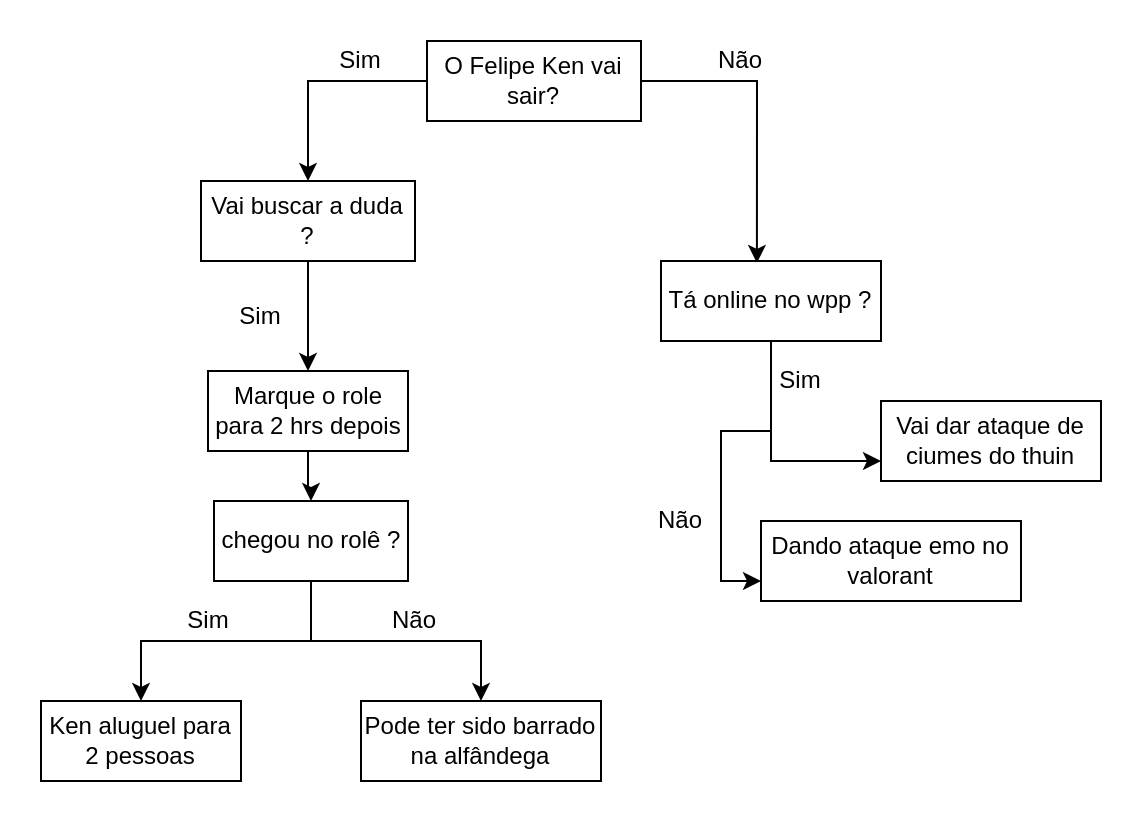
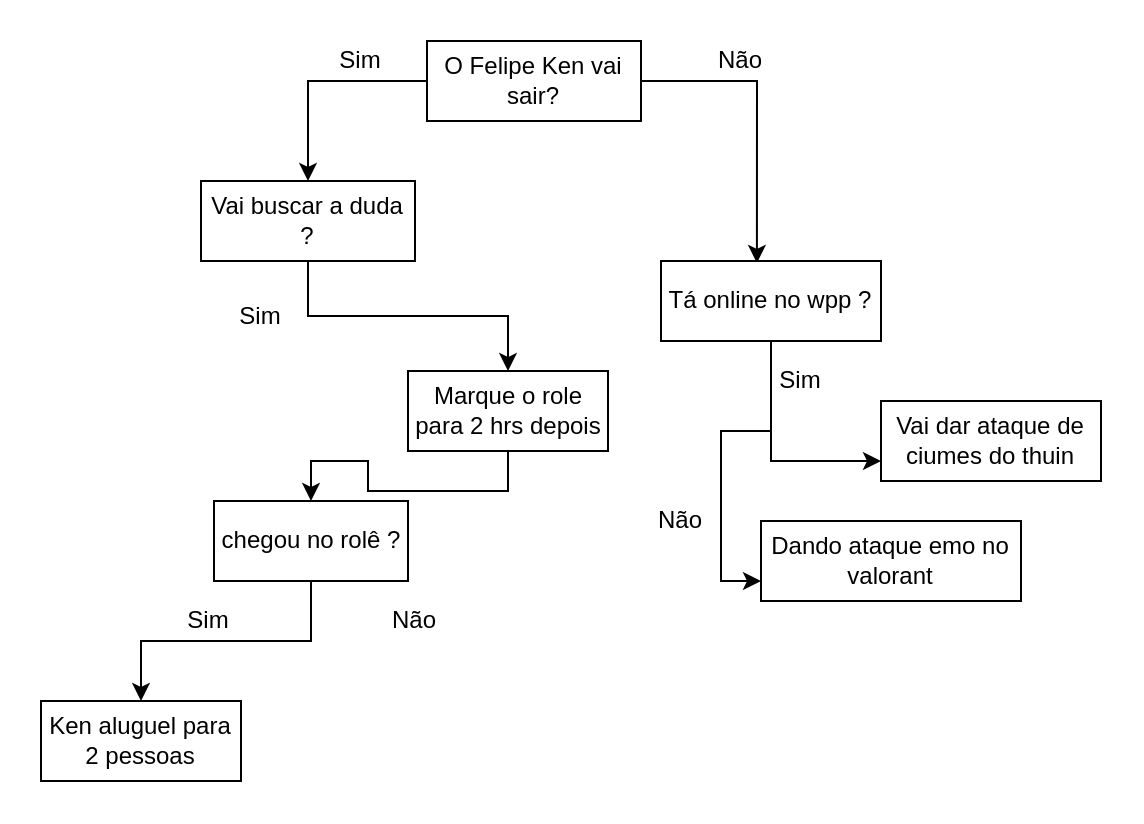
  <mxCell id="0" />
  <mxCell id="1" parent="0" />
  <mxCell id="2" style="edgeStyle=orthogonalEdgeStyle;rounded=0;orthogonalLoop=1;jettySize=auto;html=1;entryX=0.5;entryY=0;entryDx=0;entryDy=0;" parent="1" source="4" target="6" edge="1"><mxGeometry relative="1" as="geometry" /></mxCell>
  <mxCell id="3" style="edgeStyle=orthogonalEdgeStyle;rounded=0;orthogonalLoop=1;jettySize=auto;html=1;entryX=0.436;entryY=0.025;entryDx=0;entryDy=0;entryPerimeter=0;" parent="1" source="4" target="15" edge="1"><mxGeometry relative="1" as="geometry" /></mxCell>
  <mxCell id="4" value="O Felipe Ken vai sair?" style="rounded=0;whiteSpace=wrap;html=1;" parent="1" vertex="1"><mxGeometry x="213" y="20" width="107" height="40" as="geometry" /></mxCell>
  <mxCell id="5" style="edgeStyle=orthogonalEdgeStyle;rounded=0;orthogonalLoop=1;jettySize=auto;html=1;" parent="1" source="6" target="8" edge="1"><mxGeometry relative="1" as="geometry" /></mxCell>
  <mxCell id="6" value="Vai buscar a duda ?" style="rounded=0;whiteSpace=wrap;html=1;" parent="1" vertex="1"><mxGeometry x="100" y="90" width="107" height="40" as="geometry" /></mxCell>
  <mxCell id="7" style="edgeStyle=orthogonalEdgeStyle;rounded=0;orthogonalLoop=1;jettySize=auto;html=1;entryX=0.5;entryY=0;entryDx=0;entryDy=0;" parent="1" source="8" target="12" edge="1"><mxGeometry relative="1" as="geometry" /></mxCell>
- <mxCell id="8" value="Marque o role para 2 hrs depois" style="rounded=0;whiteSpace=wrap;html=1;" parent="1" vertex="1"><mxGeometry x="103.5" y="185" width="100" height="40" as="geometry" /></mxCell>
+ <mxCell id="8" value="Marque o role para 2 hrs depois" style="rounded=0;whiteSpace=wrap;html=1;" parent="1" vertex="1"><mxGeometry x="203.5" y="185" width="100" height="40" as="geometry" /></mxCell>
  <mxCell id="9" value="Ken aluguel para 2 pessoas" style="rounded=0;whiteSpace=wrap;html=1;" parent="1" vertex="1"><mxGeometry x="20" y="350" width="100" height="40" as="geometry" /></mxCell>
  <mxCell id="10" style="edgeStyle=orthogonalEdgeStyle;rounded=0;orthogonalLoop=1;jettySize=auto;html=1;" parent="1" source="12" target="9" edge="1"><mxGeometry relative="1" as="geometry" /></mxCell>
- <mxCell id="11" style="edgeStyle=orthogonalEdgeStyle;rounded=0;orthogonalLoop=1;jettySize=auto;html=1;entryX=0.5;entryY=0;entryDx=0;entryDy=0;" parent="1" source="12" target="20" edge="1"><mxGeometry relative="1" as="geometry" /></mxCell>
  <mxCell id="12" value="chegou no rolê ?" style="rounded=0;whiteSpace=wrap;html=1;" parent="1" vertex="1"><mxGeometry x="106.5" y="250" width="97" height="40" as="geometry" /></mxCell>
  <mxCell id="13" style="edgeStyle=orthogonalEdgeStyle;rounded=0;orthogonalLoop=1;jettySize=auto;html=1;entryX=0;entryY=0.75;entryDx=0;entryDy=0;" parent="1" source="15" target="18" edge="1"><mxGeometry relative="1" as="geometry" /></mxCell>
  <mxCell id="14" style="edgeStyle=orthogonalEdgeStyle;rounded=0;orthogonalLoop=1;jettySize=auto;html=1;entryX=0;entryY=0.75;entryDx=0;entryDy=0;" parent="1" source="15" target="24" edge="1"><mxGeometry relative="1" as="geometry" /></mxCell>
  <mxCell id="15" value="Tá online no wpp ?" style="rounded=0;whiteSpace=wrap;html=1;" parent="1" vertex="1"><mxGeometry x="330" y="130" width="110" height="40" as="geometry" /></mxCell>
  <mxCell id="16" value="Sim" style="text;html=1;strokeColor=none;fillColor=none;align=center;verticalAlign=middle;whiteSpace=wrap;rounded=0;" parent="1" vertex="1"><mxGeometry x="160" y="20" width="40" height="20" as="geometry" /></mxCell>
  <mxCell id="17" value="Não" style="text;html=1;strokeColor=none;fillColor=none;align=center;verticalAlign=middle;whiteSpace=wrap;rounded=0;" parent="1" vertex="1"><mxGeometry x="350" y="20" width="40" height="20" as="geometry" /></mxCell>
  <mxCell id="18" value="Vai dar ataque de ciumes do thuin" style="rounded=0;whiteSpace=wrap;html=1;" parent="1" vertex="1"><mxGeometry x="440" y="200" width="110" height="40" as="geometry" /></mxCell>
  <mxCell id="19" value="Sim" style="text;html=1;strokeColor=none;fillColor=none;align=center;verticalAlign=middle;whiteSpace=wrap;rounded=0;" parent="1" vertex="1"><mxGeometry x="110" y="147.5" width="40" height="20" as="geometry" /></mxCell>
- <mxCell id="20" value="Pode ter sido barrado na alfândega" style="rounded=0;whiteSpace=wrap;html=1;" parent="1" vertex="1"><mxGeometry x="180" y="350" width="120" height="40" as="geometry" /></mxCell>
  <mxCell id="21" value="Sim" style="text;html=1;strokeColor=none;fillColor=none;align=center;verticalAlign=middle;whiteSpace=wrap;rounded=0;" parent="1" vertex="1"><mxGeometry x="84" y="300" width="40" height="20" as="geometry" /></mxCell>
  <mxCell id="22" value="Não" style="text;html=1;strokeColor=none;fillColor=none;align=center;verticalAlign=middle;whiteSpace=wrap;rounded=0;" parent="1" vertex="1"><mxGeometry x="187" y="300" width="40" height="20" as="geometry" /></mxCell>
  <mxCell id="23" value="Sim" style="text;html=1;strokeColor=none;fillColor=none;align=center;verticalAlign=middle;whiteSpace=wrap;rounded=0;" parent="1" vertex="1"><mxGeometry x="380" y="180" width="40" height="20" as="geometry" /></mxCell>
  <mxCell id="24" value="Dando ataque emo no valorant" style="rounded=0;whiteSpace=wrap;html=1;" parent="1" vertex="1"><mxGeometry x="380" y="260" width="130" height="40" as="geometry" /></mxCell>
  <mxCell id="25" value="Não" style="text;html=1;strokeColor=none;fillColor=none;align=center;verticalAlign=middle;whiteSpace=wrap;rounded=0;" parent="1" vertex="1"><mxGeometry x="320" y="250" width="40" height="20" as="geometry" /></mxCell>
